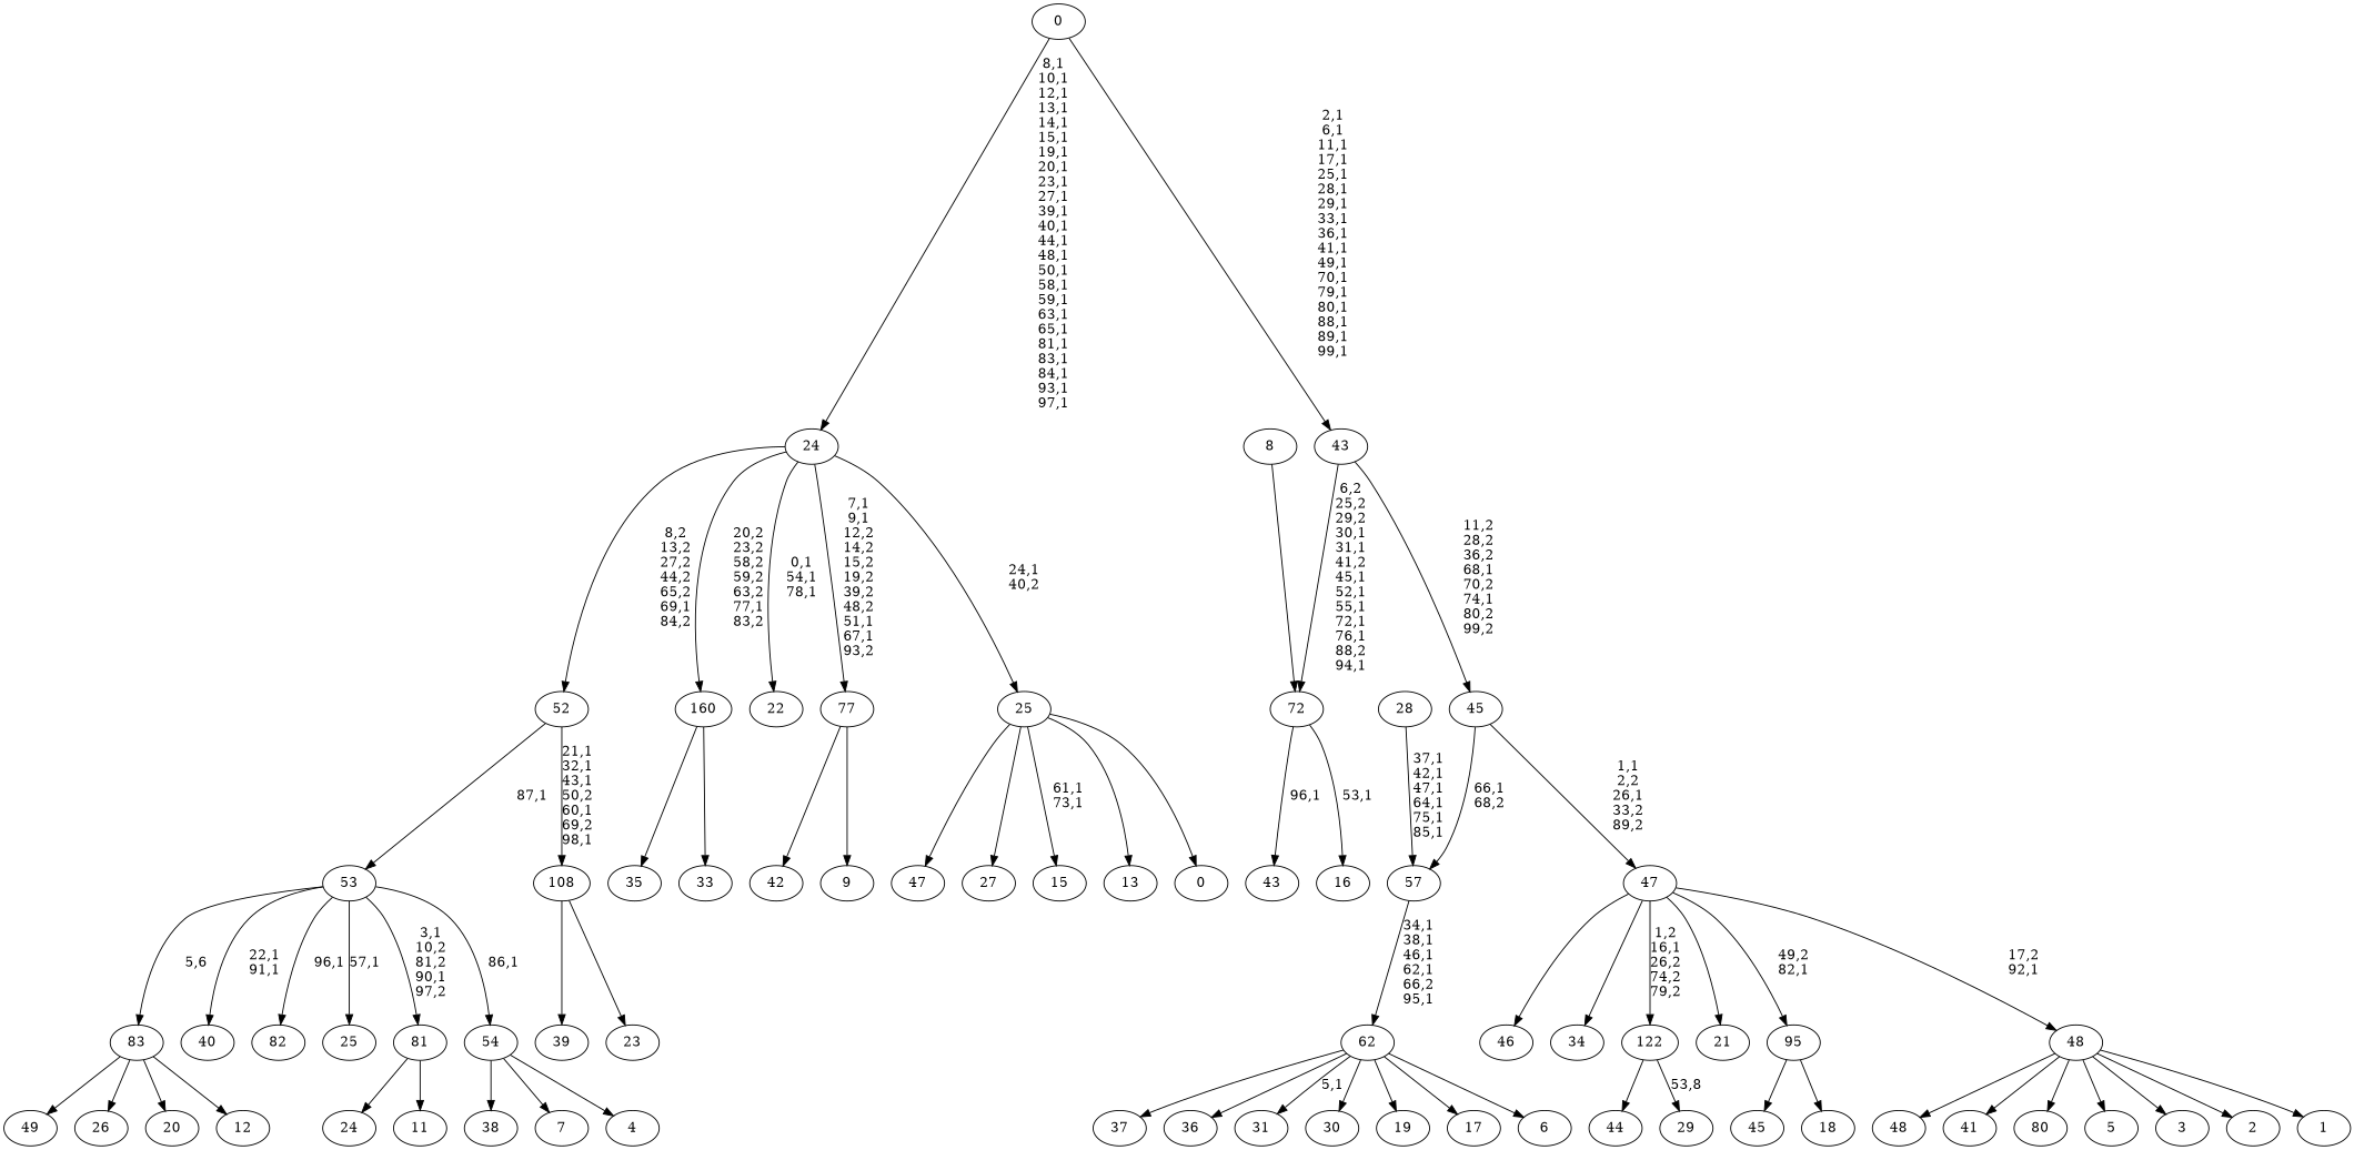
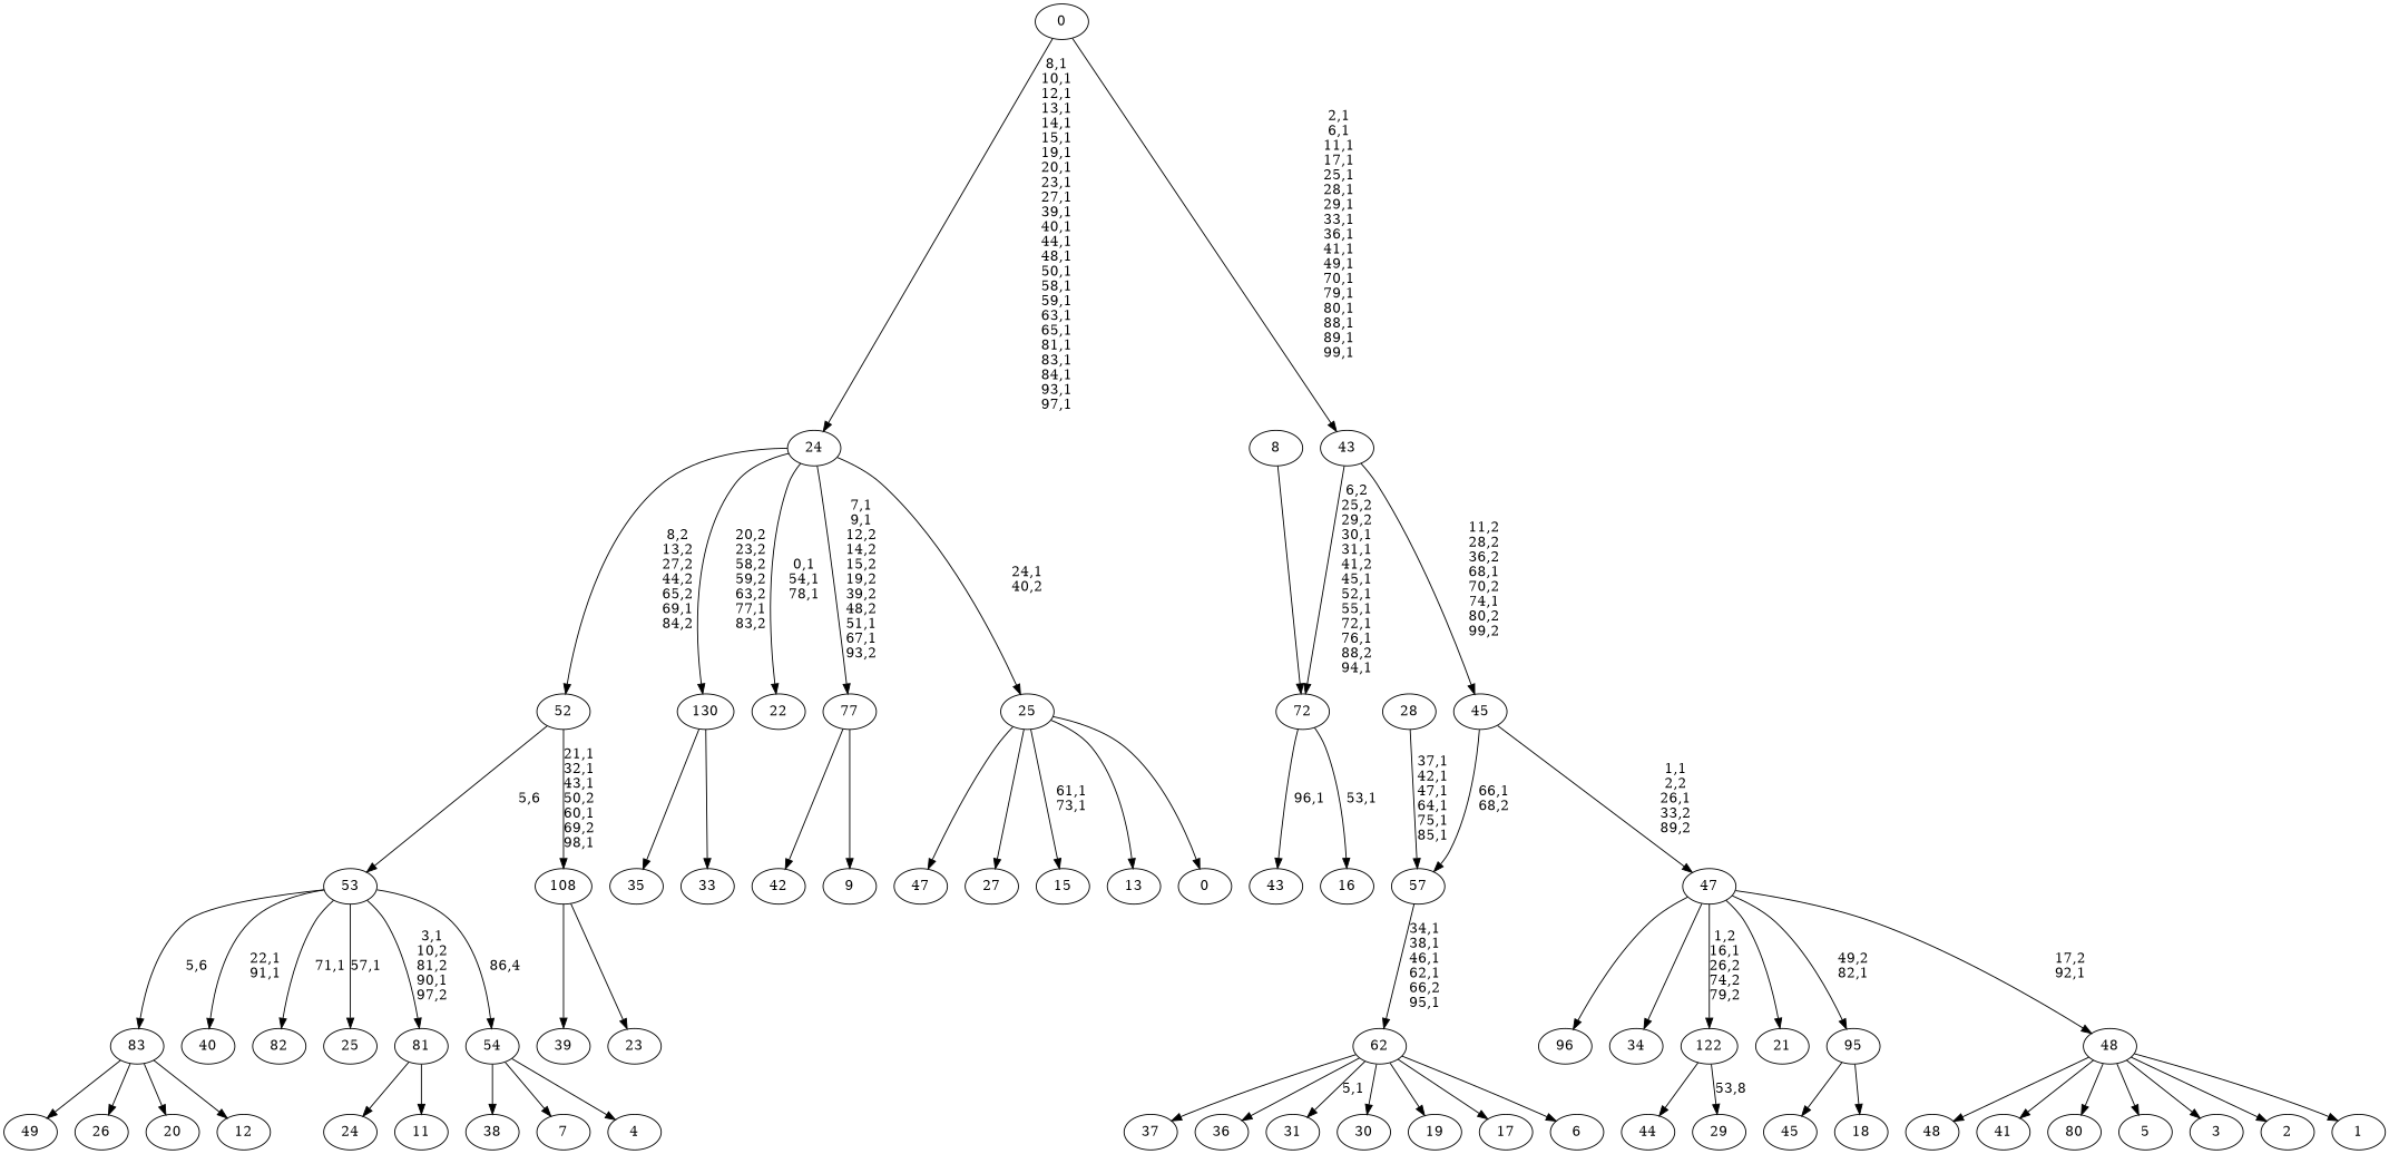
  digraph {
    n1 [label=49]
    n2 [label=48]
    n3 [label=47]
-   n4 [label=46]
+   n4 [label=96]
    n5 [label=45]
    n6 [label=44]
    n7 [label=43]
    n8 [label=42]
    n9 [label=41]
    n10 [label=40]
    n11 [label=39]
    n12 [label=38]
    n13 [label=37]
    n14 [label=36]
    n15 [label=35]
    n16 [label=34]
    n17 [label=33]
-   130 [label=160]
+   130
    n19 [label=82]
    n20 [label=31]
    n21 [label=30]
    n22 [label=29]
    122
    n24 [label=28]
    57
    n26 [label=27]
    n27 [label=26]
    n28 [label=25]
    n29 [label=24]
    n30 [label=23]
    108
    n32 [label=22]
    n33 [label=21]
    n34 [label=20]
    n35 [label=19]
    n36 [label=18]
    95
    n38 [label=17]
    n39 [label=16]
    n40 [label=15]
    n41 [label=13]
    n42 [label=12]
    83
    n44 [label=11]
    81
    n46 [label=80]
    n47 [label=9]
    77
    n49 [label=8]
    72
    n51 [label=7]
    n52 [label=6]
    62
    n54 [label=5]
    n55 [label=4]
    54
    53
    52
    n59 [label=3]
    n60 [label=2]
    n61 [label=1]
    48
    47
    45
    43
    n66 [label=0]
    25
    24
    0
    130 -> n15
    130 -> n17
    122 -> n6
    122 -> n22 [label="53,8"]
    n24 -> 57 [label="37,1\n42,1\n47,1\n64,1\n75,1\n85,1"]
    57 -> 62 [label="34,1\n38,1\n46,1\n62,1\n66,2\n95,1"]
    108 -> n11
    108 -> n30
    95 -> n5
    95 -> n36
    83 -> n1
    83 -> n27
    83 -> n34
    83 -> n42
    81 -> n29
    81 -> n44
    77 -> n8
    77 -> n47
    n49 -> 72
    72 -> n7 [label="96,1"]
    72 -> n39 [label="53,1"]
    62 -> n13
    62 -> n14
    62 -> n20 [label="5,1"]
    62 -> n21
    62 -> n35
    62 -> n38
    62 -> n52
    54 -> n12
    54 -> n51
    54 -> n55
    53 -> n10 [label="22,1\n91,1"]
-   53 -> n19 [label="96,1"]
+   53 -> n19 [label="71,1"]
    53 -> n28 [label="57,1"]
    53 -> 83 [label="5,6"]
    53 -> 81 [label="3,1\n10,2\n81,2\n90,1\n97,2"]
-   53 -> 54 [label="86,1"]
+   53 -> 54 [label="86,4"]
    52 -> 108 [label="21,1\n32,1\n43,1\n50,2\n60,1\n69,2\n98,1"]
-   52 -> 53 [label="87,1"]
+   52 -> 53 [label="5,6"]
    48 -> n2
    48 -> n9
    48 -> n46
    48 -> n54
    48 -> n59
    48 -> n60
    48 -> n61
    47 -> n4
    47 -> n16
    47 -> 122 [label="1,2\n16,1\n26,2\n74,2\n79,2"]
    47 -> n33
    47 -> 95 [label="49,2\n82,1"]
    47 -> 48 [label="17,2\n92,1"]
    45 -> 57 [label="66,1\n68,2"]
    45 -> 47 [label="1,1\n2,2\n26,1\n33,2\n89,2"]
    43 -> 72 [label="6,2\n25,2\n29,2\n30,1\n31,1\n41,2\n45,1\n52,1\n55,1\n72,1\n76,1\n88,2\n94,1"]
    43 -> 45 [label="11,2\n28,2\n36,2\n68,1\n70,2\n74,1\n80,2\n99,2"]
    25 -> n3
    25 -> n26
    25 -> n40 [label="61,1\n73,1"]
    25 -> n41
    25 -> n66
    24 -> 130 [label="20,2\n23,2\n58,2\n59,2\n63,2\n77,1\n83,2"]
    24 -> n32 [label="0,1\n54,1\n78,1"]
    24 -> 77 [label="7,1\n9,1\n12,2\n14,2\n15,2\n19,2\n39,2\n48,2\n51,1\n67,1\n93,2"]
    24 -> 52 [label="8,2\n13,2\n27,2\n44,2\n65,2\n69,1\n84,2"]
    24 -> 25 [label="24,1\n40,2"]
    0 -> 43 [label="2,1\n6,1\n11,1\n17,1\n25,1\n28,1\n29,1\n33,1\n36,1\n41,1\n49,1\n70,1\n79,1\n80,1\n88,1\n89,1\n99,1"]
    0 -> 24 [label="8,1\n10,1\n12,1\n13,1\n14,1\n15,1\n19,1\n20,1\n23,1\n27,1\n39,1\n40,1\n44,1\n48,1\n50,1\n58,1\n59,1\n63,1\n65,1\n81,1\n83,1\n84,1\n93,1\n97,1"]
  }
